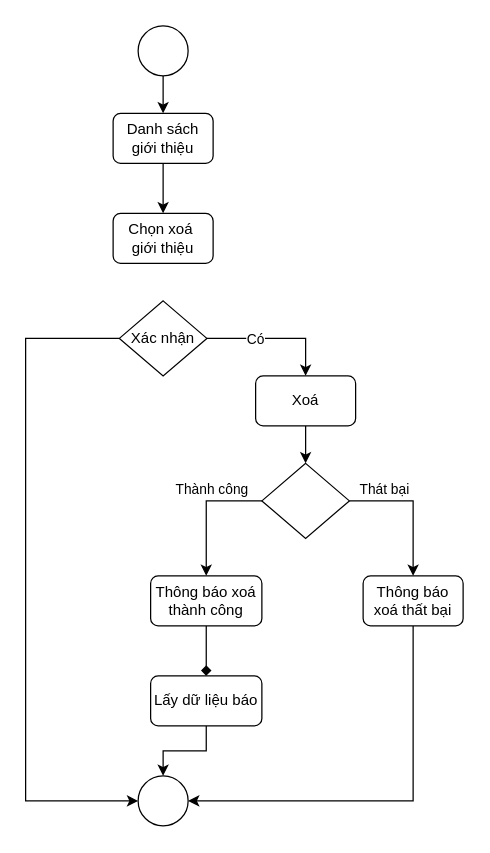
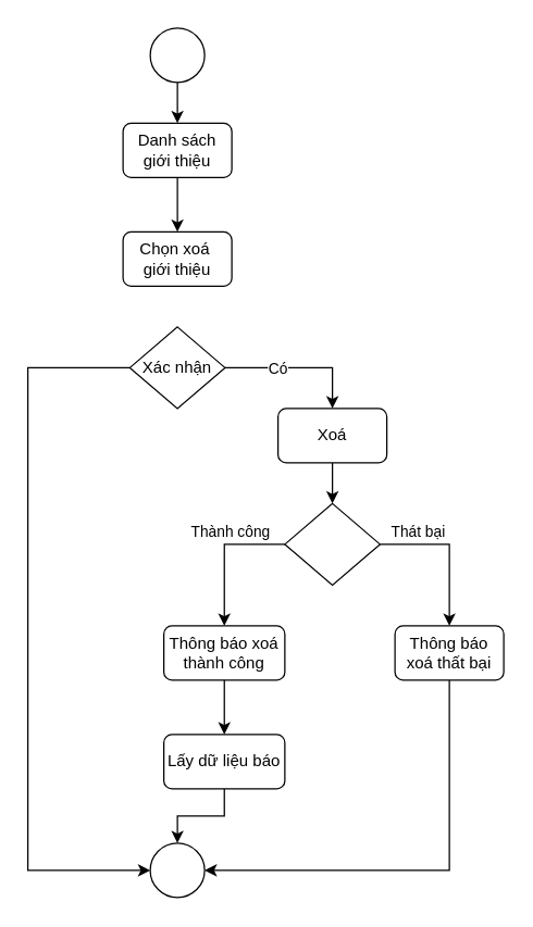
  <mxCell id="0" />
  <mxCell id="1" parent="0" />
  <mxCell id="2" value="" style="edgeStyle=orthogonalEdgeStyle;rounded=0;orthogonalLoop=1;jettySize=auto;html=1;" edge="1" parent="1" source="3" target="5"><mxGeometry relative="1" as="geometry" /></mxCell>
  <mxCell id="3" value="" style="ellipse;whiteSpace=wrap;html=1;aspect=fixed;" vertex="1" parent="1"><mxGeometry x="110" y="20" width="40" height="40" as="geometry" /></mxCell>
  <mxCell id="4" value="" style="edgeStyle=orthogonalEdgeStyle;rounded=0;orthogonalLoop=1;jettySize=auto;html=1;" edge="1" parent="1" source="5" target="6"><mxGeometry relative="1" as="geometry" /></mxCell>
  <mxCell id="5" value="Danh sách giới thiệu" style="rounded=1;whiteSpace=wrap;html=1;" vertex="1" parent="1"><mxGeometry x="90" y="90" width="80" height="40" as="geometry" /></mxCell>
  <mxCell id="6" value="Chọn xoá&amp;nbsp;&lt;div&gt;giới thiệu&lt;/div&gt;" style="rounded=1;whiteSpace=wrap;html=1;" vertex="1" parent="1"><mxGeometry x="90" y="170" width="80" height="40" as="geometry" /></mxCell>
  <mxCell id="7" style="edgeStyle=orthogonalEdgeStyle;rounded=0;orthogonalLoop=1;jettySize=auto;html=1;entryX=0.5;entryY=0;entryDx=0;entryDy=0;" edge="1" parent="1" source="10" target="12"><mxGeometry relative="1" as="geometry" /></mxCell>
  <mxCell id="8" value="Có" style="edgeLabel;html=1;align=center;verticalAlign=middle;resizable=0;points=[];" vertex="1" connectable="0" parent="7"><mxGeometry x="-0.303" relative="1" as="geometry"><mxPoint as="offset" /></mxGeometry></mxCell>
  <mxCell id="9" style="edgeStyle=orthogonalEdgeStyle;rounded=0;orthogonalLoop=1;jettySize=auto;html=1;entryX=0;entryY=0.5;entryDx=0;entryDy=0;exitX=0;exitY=0.5;exitDx=0;exitDy=0;" edge="1" parent="1" source="10" target="24"><mxGeometry relative="1" as="geometry"><Array as="points"><mxPoint x="20" y="270" /><mxPoint x="20" y="640" /></Array></mxGeometry></mxCell>
  <mxCell id="10" value="Xác nhận" style="rhombus;whiteSpace=wrap;html=1;" vertex="1" parent="1"><mxGeometry x="95" y="240" width="70" height="60" as="geometry" /></mxCell>
  <mxCell id="11" value="" style="edgeStyle=orthogonalEdgeStyle;rounded=0;orthogonalLoop=1;jettySize=auto;html=1;" edge="1" parent="1" source="12" target="17"><mxGeometry relative="1" as="geometry" /></mxCell>
  <mxCell id="12" value="Xoá" style="rounded=1;whiteSpace=wrap;html=1;" vertex="1" parent="1"><mxGeometry x="204" y="300" width="80" height="40" as="geometry" /></mxCell>
  <mxCell id="13" style="edgeStyle=orthogonalEdgeStyle;rounded=0;orthogonalLoop=1;jettySize=auto;html=1;entryX=0.5;entryY=0;entryDx=0;entryDy=0;" edge="1" parent="1" source="17" target="19"><mxGeometry relative="1" as="geometry" /></mxCell>
  <mxCell id="14" value="Thát bại" style="edgeLabel;html=1;align=center;verticalAlign=middle;resizable=0;points=[];" vertex="1" connectable="0" parent="13"><mxGeometry x="-0.604" y="1" relative="1" as="geometry"><mxPoint x="5" y="-9" as="offset" /></mxGeometry></mxCell>
  <mxCell id="15" style="edgeStyle=orthogonalEdgeStyle;rounded=0;orthogonalLoop=1;jettySize=auto;html=1;entryX=0.5;entryY=0;entryDx=0;entryDy=0;exitX=0;exitY=0.5;exitDx=0;exitDy=0;" edge="1" parent="1" source="17" target="21"><mxGeometry relative="1" as="geometry" /></mxCell>
  <mxCell id="16" value="Thành công" style="edgeLabel;html=1;align=center;verticalAlign=middle;resizable=0;points=[];" vertex="1" connectable="0" parent="15"><mxGeometry x="-0.259" y="-2" relative="1" as="geometry"><mxPoint x="-2" y="-8" as="offset" /></mxGeometry></mxCell>
  <mxCell id="17" value="" style="rhombus;whiteSpace=wrap;html=1;" vertex="1" parent="1"><mxGeometry x="209" y="370" width="70" height="60" as="geometry" /></mxCell>
  <mxCell id="18" style="edgeStyle=orthogonalEdgeStyle;rounded=0;orthogonalLoop=1;jettySize=auto;html=1;entryX=1;entryY=0.5;entryDx=0;entryDy=0;exitX=0.5;exitY=1;exitDx=0;exitDy=0;" edge="1" parent="1" source="19" target="24"><mxGeometry relative="1" as="geometry" /></mxCell>
  <mxCell id="19" value="Thông báo xoá thất bại" style="rounded=1;whiteSpace=wrap;html=1;" vertex="1" parent="1"><mxGeometry x="290" y="460" width="80" height="40" as="geometry" /></mxCell>
- <mxCell id="20" value="" style="edgeStyle=orthogonalEdgeStyle;rounded=0;orthogonalLoop=1;jettySize=auto;html=1;endArrow=diamond;" edge="1" parent="1" source="21" target="23"><mxGeometry relative="1" as="geometry" /></mxCell>
+ <mxCell id="20" value="" style="edgeStyle=orthogonalEdgeStyle;rounded=0;orthogonalLoop=1;jettySize=auto;html=1;" edge="1" parent="1" source="21" target="23"><mxGeometry relative="1" as="geometry" /></mxCell>
  <mxCell id="21" value="Thông báo xoá thành công" style="rounded=1;whiteSpace=wrap;html=1;" vertex="1" parent="1"><mxGeometry x="120" y="460" width="89" height="40" as="geometry" /></mxCell>
  <mxCell id="22" style="edgeStyle=orthogonalEdgeStyle;rounded=0;orthogonalLoop=1;jettySize=auto;html=1;entryX=0.5;entryY=0;entryDx=0;entryDy=0;" edge="1" parent="1" source="23" target="24"><mxGeometry relative="1" as="geometry" /></mxCell>
  <mxCell id="23" value="Lấy dữ liệu báo" style="rounded=1;whiteSpace=wrap;html=1;" vertex="1" parent="1"><mxGeometry x="120" y="540" width="89" height="40" as="geometry" /></mxCell>
  <mxCell id="24" value="" style="ellipse;whiteSpace=wrap;html=1;aspect=fixed;" vertex="1" parent="1"><mxGeometry x="110" y="620" width="40" height="40" as="geometry" /></mxCell>
